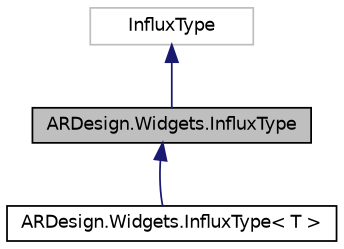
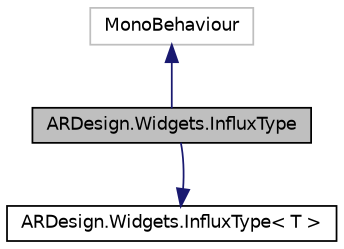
  digraph {
    node [color=black fillcolor=white fontname=Helvetica fontsize=10 shape=record style=filled]
    edge [color=midnightblue dir=back fontname=Helvetica fontsize=10 labelfontname=Helvetica labelfontsize=10 style=solid]
    n1 [fillcolor=grey75 fontcolor=black height=0.2 label="ARDesign.Widgets.InfluxType" width=0.4]
    n2 [height=0.2 label="ARDesign.Widgets.InfluxType\< T \>" width=0.4]
-   n3 [color=grey75 height=0.2 label=InfluxType width=0.4]
-   n1 -> n2
+   n3 [color=grey75 height=0.2 label=MonoBehaviour width=0.4]
+   n2 -> n1
    n3 -> n1
  }
